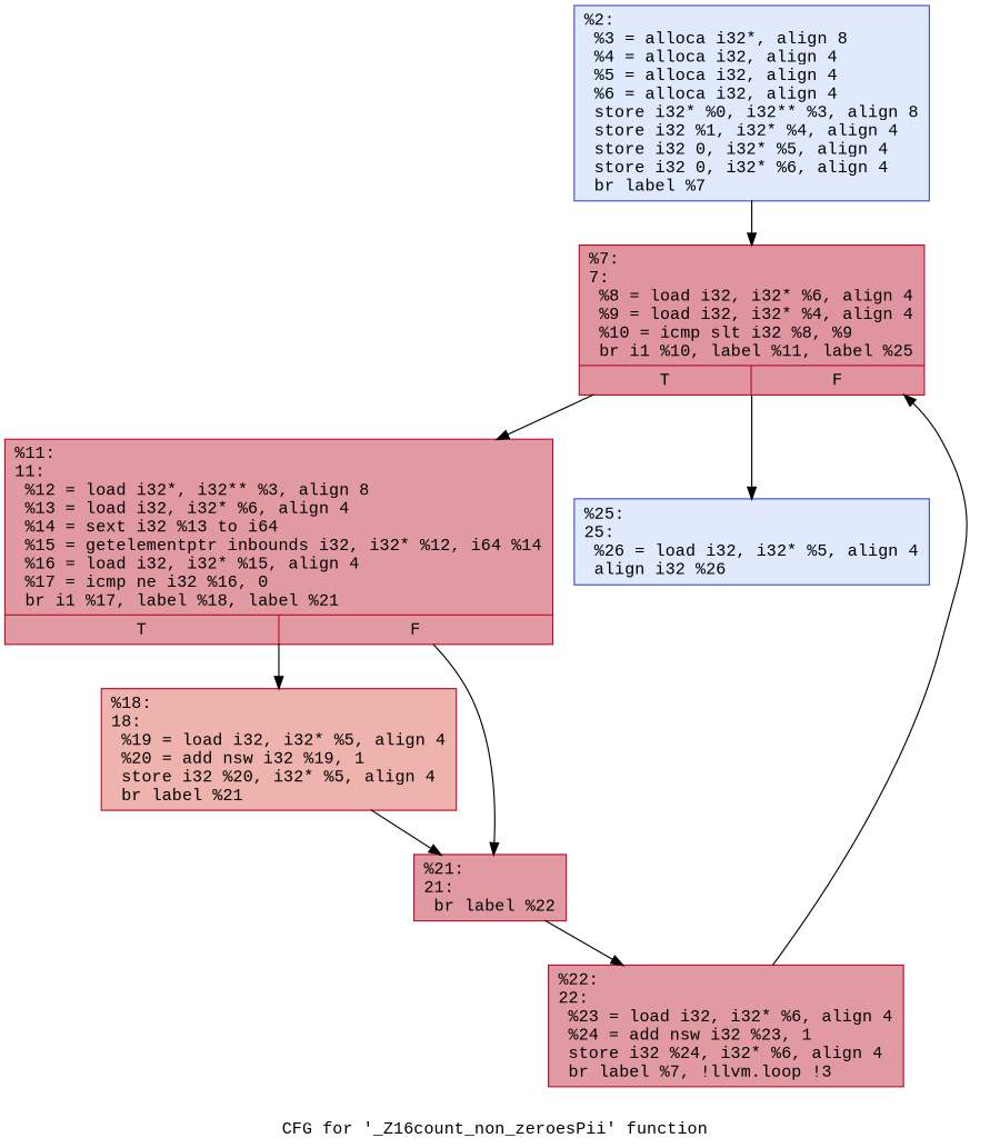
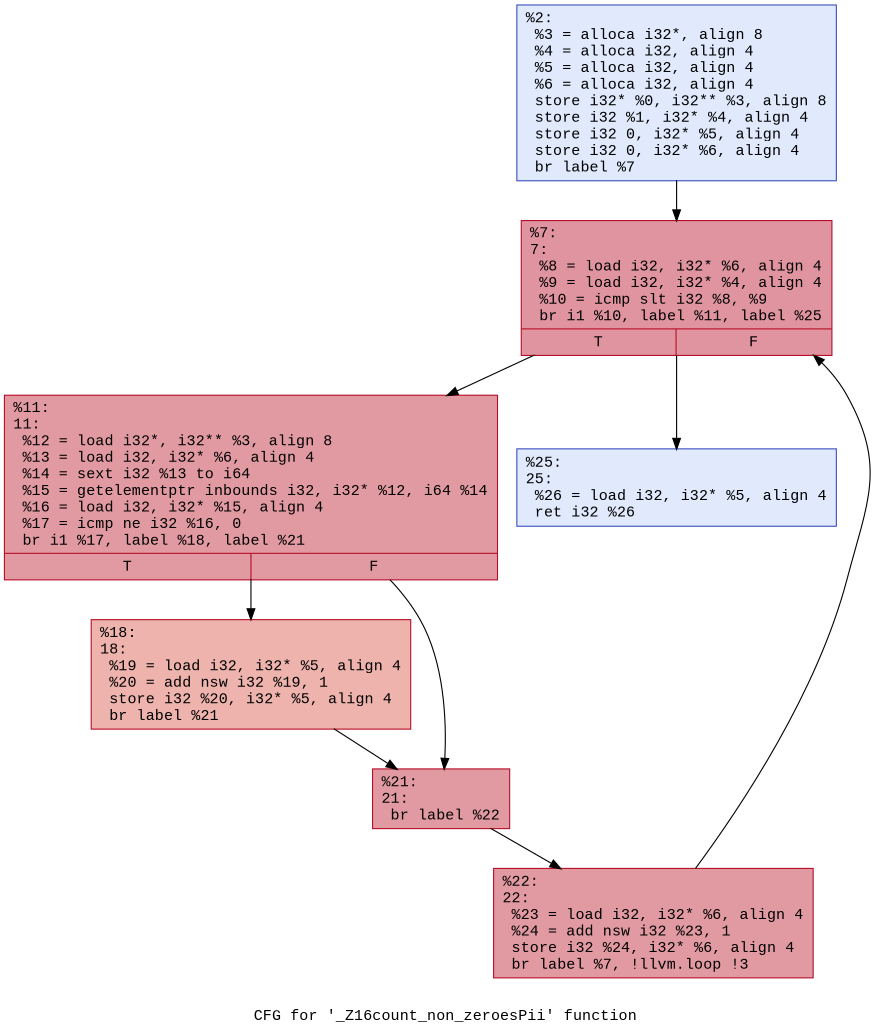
  digraph {
    label="CFG for '_Z16count_non_zeroesPii' function"
    fontname="Liberation Mono"
    node [color="#b70d28ff" fillcolor="#bb1b2c70" shape=record style=filled fontname="Liberation Mono"]
    edge [fontname="Liberation Mono"]
    n1 [color="#3d50c3ff" fillcolor="#b9d0f970" label="{%2:\l  %3 = alloca i32*, align 8\l  %4 = alloca i32, align 4\l  %5 = alloca i32, align 4\l  %6 = alloca i32, align 4\l  store i32* %0, i32** %3, align 8\l  store i32 %1, i32* %4, align 4\l  store i32 0, i32* %5, align 4\l  store i32 0, i32* %6, align 4\l  br label %7\l}"]
    n2 [fillcolor="#b70d2870" label="{%7:\l7:                                                \l  %8 = load i32, i32* %6, align 4\l  %9 = load i32, i32* %4, align 4\l  %10 = icmp slt i32 %8, %9\l  br i1 %10, label %11, label %25\l|{<s0>T|<s1>F}}"]
    n3 [label="{%11:\l11:                                               \l  %12 = load i32*, i32** %3, align 8\l  %13 = load i32, i32* %6, align 4\l  %14 = sext i32 %13 to i64\l  %15 = getelementptr inbounds i32, i32* %12, i64 %14\l  %16 = load i32, i32* %15, align 4\l  %17 = icmp ne i32 %16, 0\l  br i1 %17, label %18, label %21\l|{<s0>T|<s1>F}}"]
-   n4 [color="#3d50c3ff" fillcolor="#b9d0f970" label="{%25:\l25:                                               \l  %26 = load i32, i32* %5, align 4\l  align i32 %26\l}"]
+   n4 [color="#3d50c3ff" fillcolor="#b9d0f970" label="{%25:\l25:                                               \l  %26 = load i32, i32* %5, align 4\l  ret i32 %26\l}"]
    n5 [fillcolor="#d6524470" label="{%18:\l18:                                               \l  %19 = load i32, i32* %5, align 4\l  %20 = add nsw i32 %19, 1\l  store i32 %20, i32* %5, align 4\l  br label %21\l}"]
    n6 [label="{%21:\l21:                                               \l  br label %22\l}"]
    n7 [label="{%22:\l22:                                               \l  %23 = load i32, i32* %6, align 4\l  %24 = add nsw i32 %23, 1\l  store i32 %24, i32* %6, align 4\l  br label %7, !llvm.loop !3\l}"]
    n1 -> n2
    n2 -> n3
    n2 -> n4
    n3 -> n5
    n3 -> n6
    n5 -> n6
    n6 -> n7
    n7 -> n2
  }
